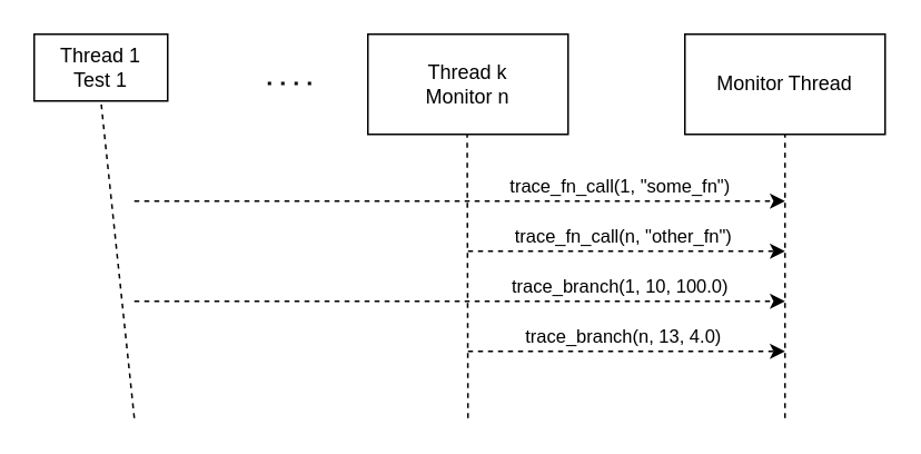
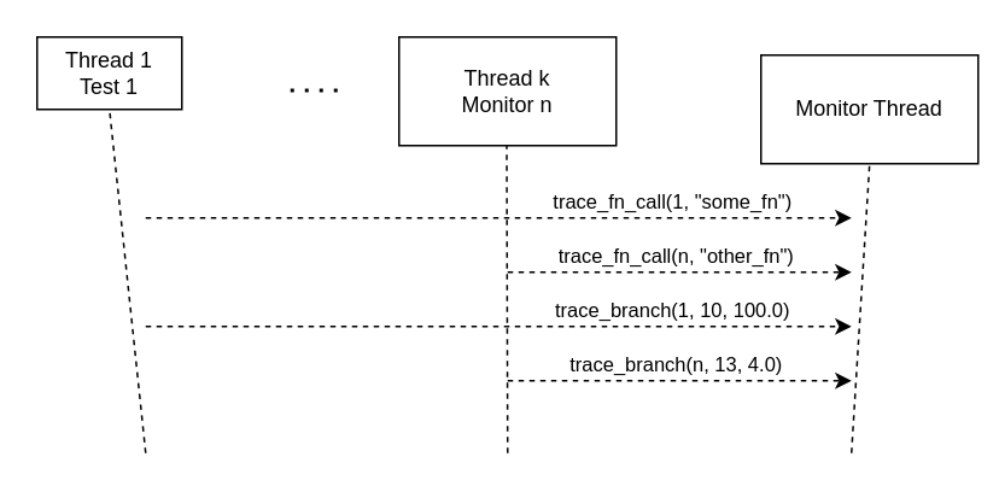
  <mxCell id="0" />
  <mxCell id="1" parent="0" />
  <mxCell id="2" value="&lt;div&gt;Thread 1&lt;br&gt;&lt;/div&gt;&lt;div&gt;Test 1&lt;/div&gt;" style="rounded=0;whiteSpace=wrap;html=1;" parent="1" vertex="1"><mxGeometry x="20" y="20" width="80" height="40" as="geometry" /></mxCell>
  <mxCell id="3" value="&lt;div&gt;Thread k&lt;/div&gt;&lt;div&gt;Monitor n&lt;br&gt;&lt;/div&gt;" style="rounded=0;whiteSpace=wrap;html=1;" parent="1" vertex="1"><mxGeometry x="220" y="20" width="120" height="60" as="geometry" /></mxCell>
  <mxCell id="4" value="" style="endArrow=none;dashed=1;html=1;entryX=0.5;entryY=1;entryDx=0;entryDy=0;" parent="1" target="2" edge="1"><mxGeometry width="50" height="50" relative="1" as="geometry"><mxPoint x="80" y="250" as="sourcePoint" /><mxPoint x="110" y="210" as="targetPoint" /></mxGeometry></mxCell>
  <mxCell id="5" value="" style="endArrow=none;dashed=1;html=1;entryX=0.5;entryY=1;entryDx=0;entryDy=0;" parent="1" edge="1"><mxGeometry width="50" height="50" relative="1" as="geometry"><mxPoint x="280" y="250" as="sourcePoint" /><mxPoint x="279.5" y="80" as="targetPoint" /></mxGeometry></mxCell>
  <mxCell id="6" value="" style="endArrow=none;dashed=1;html=1;dashPattern=1 3;strokeWidth=2;" parent="1" edge="1"><mxGeometry width="50" height="50" relative="1" as="geometry"><mxPoint x="160" y="49.5" as="sourcePoint" /><mxPoint x="190" y="49.5" as="targetPoint" /></mxGeometry></mxCell>
- <mxCell id="7" value="Monitor Thread" style="rounded=0;whiteSpace=wrap;html=1;" parent="1" vertex="1"><mxGeometry x="410" y="20" width="120" height="60" as="geometry" /></mxCell>
+ <mxCell id="7" value="Monitor Thread" style="rounded=0;whiteSpace=wrap;html=1;" parent="1" vertex="1"><mxGeometry x="420" y="30" width="120" height="60" as="geometry" /></mxCell>
  <mxCell id="8" value="" style="endArrow=none;dashed=1;html=1;entryX=0.5;entryY=1;entryDx=0;entryDy=0;" parent="1" target="7" edge="1"><mxGeometry width="50" height="50" relative="1" as="geometry"><mxPoint x="470" y="250" as="sourcePoint" /><mxPoint x="470" y="250" as="targetPoint" /></mxGeometry></mxCell>
  <mxCell id="9" value="" style="endArrow=classic;dashed=1;html=1;endFill=1;" parent="1" edge="1"><mxGeometry width="50" height="50" relative="1" as="geometry"><mxPoint x="80" y="120" as="sourcePoint" /><mxPoint x="470" y="120" as="targetPoint" /></mxGeometry></mxCell>
  <mxCell id="10" value="trace_fn_call(1, &quot;some_fn&quot;)" style="edgeLabel;html=1;align=center;verticalAlign=middle;resizable=0;points=[];" parent="9" vertex="1" connectable="0"><mxGeometry x="0.569" y="-2" relative="1" as="geometry"><mxPoint x="-16" y="-12" as="offset" /></mxGeometry></mxCell>
  <mxCell id="11" value="" style="endArrow=classic;dashed=1;html=1;endFill=1;" parent="1" edge="1"><mxGeometry width="50" height="50" relative="1" as="geometry"><mxPoint x="280" y="150" as="sourcePoint" /><mxPoint x="470" y="150" as="targetPoint" /></mxGeometry></mxCell>
  <mxCell id="12" value="trace_fn_call(n, &quot;other_fn&quot;)" style="edgeLabel;html=1;align=center;verticalAlign=middle;resizable=0;points=[];" parent="11" vertex="1" connectable="0"><mxGeometry x="0.569" y="-2" relative="1" as="geometry"><mxPoint x="-57" y="-12" as="offset" /></mxGeometry></mxCell>
  <mxCell id="13" value="" style="endArrow=classic;dashed=1;html=1;endFill=1;" parent="1" edge="1"><mxGeometry width="50" height="50" relative="1" as="geometry"><mxPoint x="80" y="180" as="sourcePoint" /><mxPoint x="470" y="180" as="targetPoint" /></mxGeometry></mxCell>
  <mxCell id="14" value="trace_branch(1, 10, 100.0)" style="edgeLabel;html=1;align=center;verticalAlign=middle;resizable=0;points=[];" parent="13" vertex="1" connectable="0"><mxGeometry x="0.569" y="-2" relative="1" as="geometry"><mxPoint x="-16" y="-12" as="offset" /></mxGeometry></mxCell>
  <mxCell id="15" value="" style="endArrow=classic;dashed=1;html=1;endFill=1;" parent="1" edge="1"><mxGeometry width="50" height="50" relative="1" as="geometry"><mxPoint x="280" y="210" as="sourcePoint" /><mxPoint x="470" y="210" as="targetPoint" /></mxGeometry></mxCell>
  <mxCell id="16" value="trace_branch(n, 13, 4.0)" style="edgeLabel;html=1;align=center;verticalAlign=middle;resizable=0;points=[];" parent="15" vertex="1" connectable="0"><mxGeometry x="0.569" y="-2" relative="1" as="geometry"><mxPoint x="-57" y="-12" as="offset" /></mxGeometry></mxCell>
